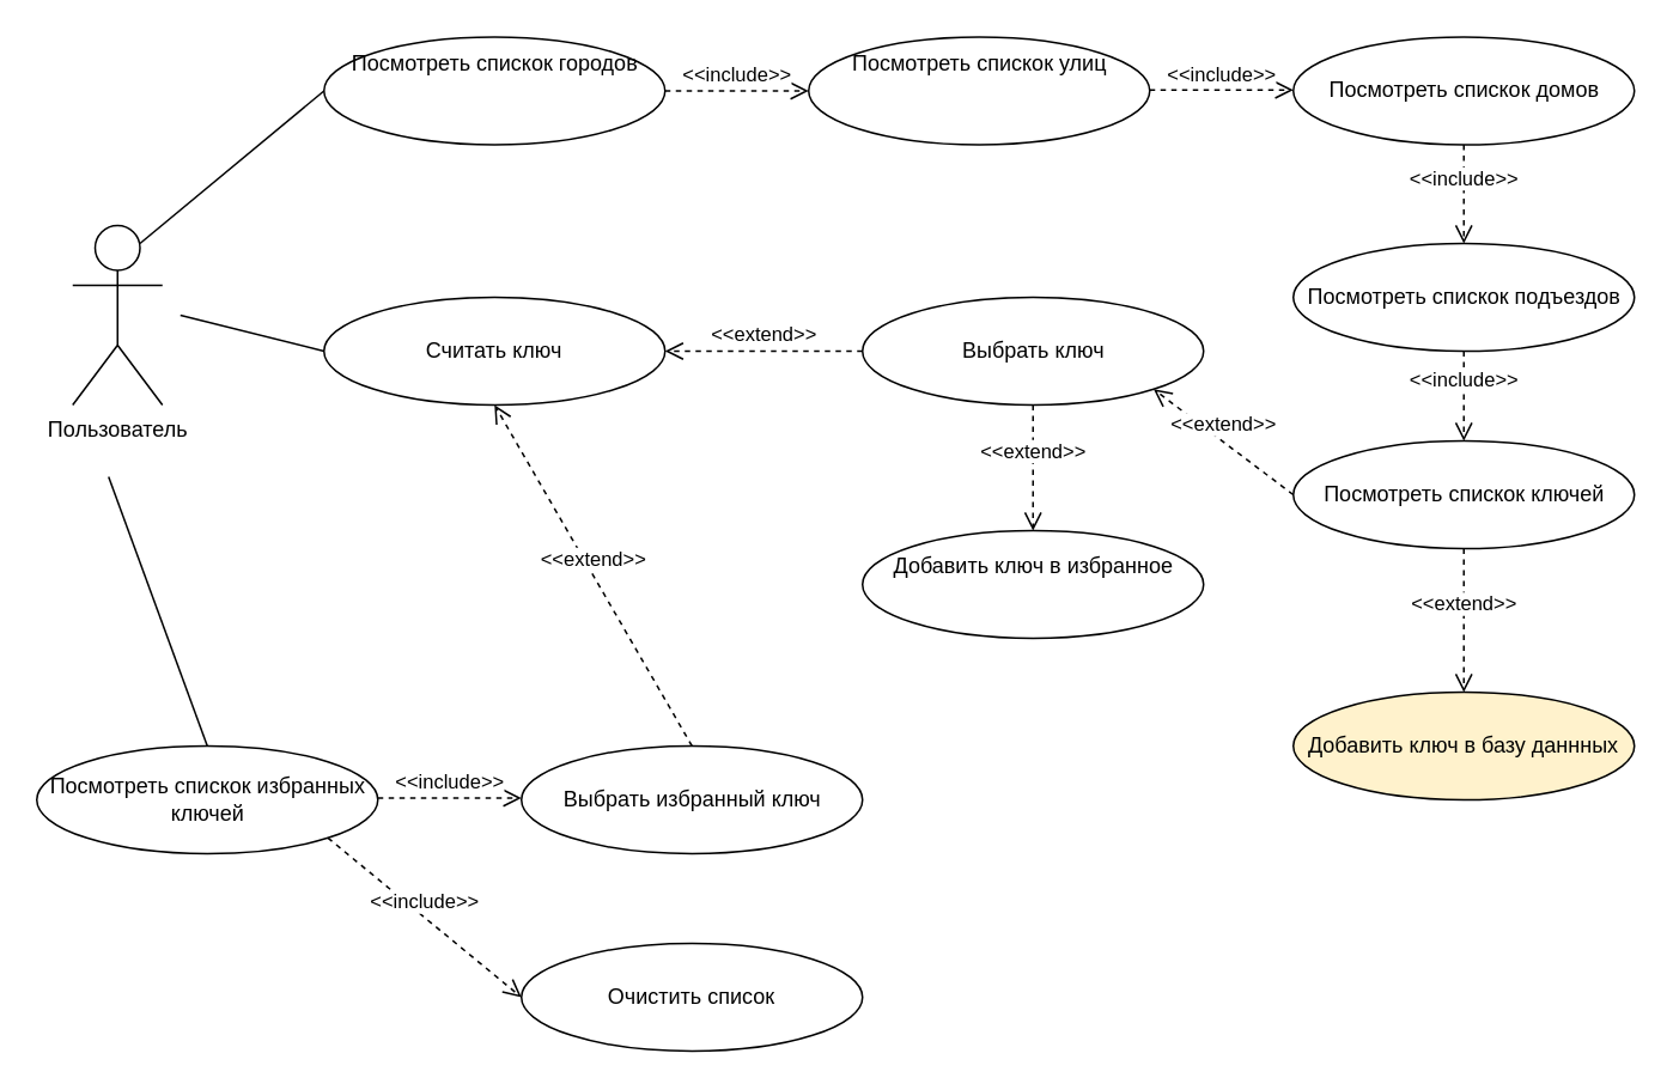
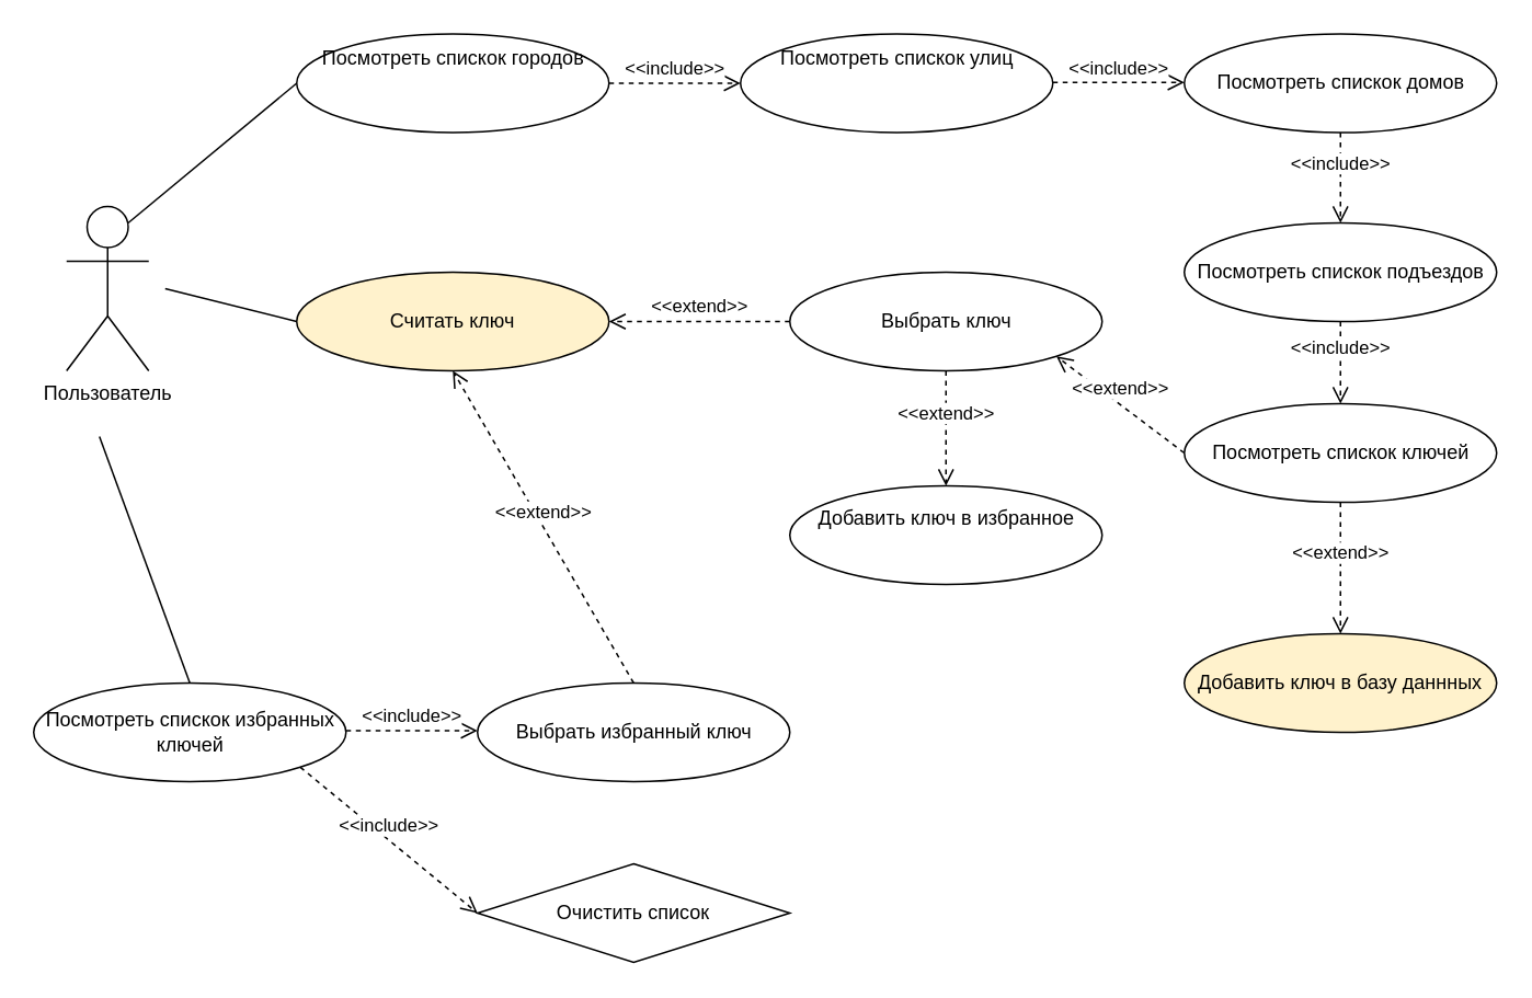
  <mxCell id="0" />
  <mxCell id="1" parent="0" />
  <mxCell id="2" value="Пользователь" style="shape=umlActor;verticalLabelPosition=bottom;labelBackgroundColor=#ffffff;verticalAlign=top;html=1;outlineConnect=0;" parent="1" vertex="1"><mxGeometry x="40" y="125" width="50" height="100" as="geometry" /></mxCell>
  <mxCell id="3" value="" style="ellipse;whiteSpace=wrap;html=1;" parent="1" vertex="1"><mxGeometry x="180" y="20" width="190" height="60" as="geometry" /></mxCell>
  <mxCell id="4" value="Посмотреть спискок городов" style="text;html=1;align=center;verticalAlign=middle;resizable=0;points=[];autosize=1;" parent="1" vertex="1"><mxGeometry x="190" y="25" width="170" height="20" as="geometry" /></mxCell>
  <mxCell id="5" value="" style="ellipse;whiteSpace=wrap;html=1;" parent="1" vertex="1"><mxGeometry x="450" y="20" width="190" height="60" as="geometry" /></mxCell>
  <mxCell id="6" value="Посмотреть спискок улиц" style="text;html=1;align=center;verticalAlign=middle;resizable=0;points=[];autosize=1;" parent="1" vertex="1"><mxGeometry x="465" y="25" width="160" height="20" as="geometry" /></mxCell>
  <mxCell id="7" value="" style="ellipse;whiteSpace=wrap;html=1;" parent="1" vertex="1"><mxGeometry x="720" y="20" width="190" height="60" as="geometry" /></mxCell>
  <mxCell id="8" value="Посмотреть спискок домов" style="text;html=1;align=center;verticalAlign=middle;resizable=0;points=[];autosize=1;" parent="1" vertex="1"><mxGeometry x="730" y="40" width="170" height="20" as="geometry" /></mxCell>
  <mxCell id="9" value="" style="ellipse;whiteSpace=wrap;html=1;" parent="1" vertex="1"><mxGeometry x="720" y="135" width="190" height="60" as="geometry" /></mxCell>
  <mxCell id="10" value="Посмотреть спискок подъездов" style="text;html=1;align=center;verticalAlign=middle;resizable=0;points=[];autosize=1;" parent="1" vertex="1"><mxGeometry x="720" y="155" width="190" height="20" as="geometry" /></mxCell>
  <mxCell id="11" value="" style="ellipse;whiteSpace=wrap;html=1;" parent="1" vertex="1"><mxGeometry x="720" y="245" width="190" height="60" as="geometry" /></mxCell>
  <mxCell id="12" value="Посмотреть спискок ключей" style="text;html=1;align=center;verticalAlign=middle;resizable=0;points=[];autosize=1;" parent="1" vertex="1"><mxGeometry x="730" y="265" width="170" height="20" as="geometry" /></mxCell>
  <mxCell id="13" value="" style="endArrow=none;html=1;exitX=0.75;exitY=0.1;exitDx=0;exitDy=0;exitPerimeter=0;entryX=0;entryY=0.5;entryDx=0;entryDy=0;" parent="1" source="2" target="3" edge="1"><mxGeometry width="50" height="50" relative="1" as="geometry"><mxPoint x="270" y="225" as="sourcePoint" /><mxPoint x="320" y="175" as="targetPoint" /></mxGeometry></mxCell>
  <mxCell id="14" value="&amp;lt;&amp;lt;include&amp;gt;&amp;gt;" style="html=1;verticalAlign=bottom;endArrow=open;dashed=1;endSize=8;exitX=1;exitY=0.5;exitDx=0;exitDy=0;entryX=0;entryY=0.5;entryDx=0;entryDy=0;" parent="1" source="3" target="5" edge="1"><mxGeometry relative="1" as="geometry"><mxPoint x="470" y="145" as="sourcePoint" /><mxPoint x="390" y="145" as="targetPoint" /></mxGeometry></mxCell>
  <mxCell id="15" value="&amp;lt;&amp;lt;include&amp;gt;&amp;gt;" style="html=1;verticalAlign=bottom;endArrow=open;dashed=1;endSize=8;exitX=1;exitY=0.5;exitDx=0;exitDy=0;entryX=0;entryY=0.5;entryDx=0;entryDy=0;" parent="1" edge="1"><mxGeometry relative="1" as="geometry"><mxPoint x="640" y="49.5" as="sourcePoint" /><mxPoint x="720" y="49.5" as="targetPoint" /></mxGeometry></mxCell>
  <mxCell id="16" value="&amp;lt;&amp;lt;include&amp;gt;&amp;gt;" style="html=1;verticalAlign=bottom;endArrow=open;dashed=1;endSize=8;exitX=0.5;exitY=1;exitDx=0;exitDy=0;entryX=0.5;entryY=0;entryDx=0;entryDy=0;" parent="1" source="7" target="9" edge="1"><mxGeometry relative="1" as="geometry"><mxPoint x="390" y="70" as="sourcePoint" /><mxPoint x="470" y="70" as="targetPoint" /></mxGeometry></mxCell>
  <mxCell id="17" value="&amp;lt;&amp;lt;include&amp;gt;&amp;gt;" style="html=1;verticalAlign=bottom;endArrow=open;dashed=1;endSize=8;exitX=0.5;exitY=1;exitDx=0;exitDy=0;entryX=0.5;entryY=0;entryDx=0;entryDy=0;" parent="1" source="9" target="11" edge="1"><mxGeometry relative="1" as="geometry"><mxPoint x="400" y="80" as="sourcePoint" /><mxPoint x="480" y="80" as="targetPoint" /></mxGeometry></mxCell>
- <mxCell id="18" value="Считать ключ" style="ellipse;whiteSpace=wrap;html=1;" parent="1" vertex="1"><mxGeometry x="180" y="165" width="190" height="60" as="geometry" /></mxCell>
+ <mxCell id="18" value="Считать ключ" style="ellipse;whiteSpace=wrap;html=1;fillColor=#fff2cc;" parent="1" vertex="1"><mxGeometry x="180" y="165" width="190" height="60" as="geometry" /></mxCell>
  <mxCell id="19" value="" style="ellipse;whiteSpace=wrap;html=1;" parent="1" vertex="1"><mxGeometry x="20" y="415" width="190" height="60" as="geometry" /></mxCell>
  <mxCell id="20" value="Посмотреть спискок избранных&lt;br&gt;ключей" style="text;html=1;align=center;verticalAlign=middle;resizable=0;points=[];autosize=1;" parent="1" vertex="1"><mxGeometry x="20" y="430" width="190" height="30" as="geometry" /></mxCell>
  <mxCell id="21" value="Добавить ключ в базу даннных" style="ellipse;whiteSpace=wrap;html=1;fillColor=#fff2cc;" parent="1" vertex="1"><mxGeometry x="720" y="385" width="190" height="60" as="geometry" /></mxCell>
  <mxCell id="22" value="&amp;lt;&amp;lt;extend&amp;gt;&amp;gt;" style="html=1;verticalAlign=bottom;endArrow=open;dashed=1;endSize=8;exitX=0.5;exitY=1;exitDx=0;exitDy=0;entryX=0.5;entryY=0;entryDx=0;entryDy=0;" parent="1" source="11" target="21" edge="1"><mxGeometry relative="1" as="geometry"><mxPoint x="789.995" y="305.003" as="sourcePoint" /><mxPoint x="732.82" y="263.79" as="targetPoint" /></mxGeometry></mxCell>
  <mxCell id="23" value="&amp;lt;&amp;lt;extend&amp;gt;&amp;gt;" style="html=1;verticalAlign=bottom;endArrow=open;dashed=1;endSize=8;entryX=1;entryY=1;entryDx=0;entryDy=0;" parent="1" target="24" edge="1"><mxGeometry relative="1" as="geometry"><mxPoint x="720" y="275" as="sourcePoint" /><mxPoint x="800" y="355" as="targetPoint" /></mxGeometry></mxCell>
  <mxCell id="24" value="" style="ellipse;whiteSpace=wrap;html=1;" parent="1" vertex="1"><mxGeometry x="480" y="165" width="190" height="60" as="geometry" /></mxCell>
  <mxCell id="25" value="Выбрать ключ" style="text;html=1;align=center;verticalAlign=middle;resizable=0;points=[];autosize=1;" parent="1" vertex="1"><mxGeometry x="530" y="185" width="90" height="20" as="geometry" /></mxCell>
  <mxCell id="26" value="" style="endArrow=none;html=1;entryX=0;entryY=0.5;entryDx=0;entryDy=0;" parent="1" target="18" edge="1"><mxGeometry width="50" height="50" relative="1" as="geometry"><mxPoint x="100" y="175" as="sourcePoint" /><mxPoint x="200" y="245" as="targetPoint" /></mxGeometry></mxCell>
  <mxCell id="27" value="" style="endArrow=none;html=1;entryX=0.5;entryY=0;entryDx=0;entryDy=0;" parent="1" target="19" edge="1"><mxGeometry width="50" height="50" relative="1" as="geometry"><mxPoint x="60" y="265" as="sourcePoint" /><mxPoint x="190" y="225" as="targetPoint" /></mxGeometry></mxCell>
  <mxCell id="28" value="&amp;lt;&amp;lt;extend&amp;gt;&amp;gt;" style="html=1;verticalAlign=bottom;endArrow=open;dashed=1;endSize=8;exitX=0;exitY=0.5;exitDx=0;exitDy=0;entryX=1;entryY=0.5;entryDx=0;entryDy=0;" parent="1" source="24" target="18" edge="1"><mxGeometry relative="1" as="geometry"><mxPoint x="440" y="235" as="sourcePoint" /><mxPoint x="360" y="235" as="targetPoint" /></mxGeometry></mxCell>
  <mxCell id="29" value="" style="ellipse;whiteSpace=wrap;html=1;" parent="1" vertex="1"><mxGeometry x="480" y="295" width="190" height="60" as="geometry" /></mxCell>
  <mxCell id="30" value="Добавить ключ в избранное" style="text;html=1;align=center;verticalAlign=middle;resizable=0;points=[];autosize=1;" parent="1" vertex="1"><mxGeometry x="490" y="305" width="170" height="20" as="geometry" /></mxCell>
  <mxCell id="31" value="&amp;lt;&amp;lt;extend&amp;gt;&amp;gt;" style="html=1;verticalAlign=bottom;endArrow=open;dashed=1;endSize=8;exitX=0.5;exitY=1;exitDx=0;exitDy=0;entryX=0.5;entryY=0;entryDx=0;entryDy=0;" parent="1" source="24" target="29" edge="1"><mxGeometry relative="1" as="geometry"><mxPoint x="490" y="205" as="sourcePoint" /><mxPoint x="380" y="205" as="targetPoint" /></mxGeometry></mxCell>
  <mxCell id="32" value="" style="ellipse;whiteSpace=wrap;html=1;" parent="1" vertex="1"><mxGeometry x="290" y="415" width="190" height="60" as="geometry" /></mxCell>
  <mxCell id="33" value="Выбрать избранный ключ" style="text;html=1;align=center;verticalAlign=middle;resizable=0;points=[];autosize=1;" parent="1" vertex="1"><mxGeometry x="305" y="435" width="160" height="20" as="geometry" /></mxCell>
  <mxCell id="34" value="&amp;lt;&amp;lt;include&amp;gt;&amp;gt;" style="html=1;verticalAlign=bottom;endArrow=open;dashed=1;endSize=8;exitX=1;exitY=0.5;exitDx=0;exitDy=0;entryX=0;entryY=0.5;entryDx=0;entryDy=0;" parent="1" edge="1"><mxGeometry relative="1" as="geometry"><mxPoint x="210" y="444" as="sourcePoint" /><mxPoint x="290" y="444" as="targetPoint" /></mxGeometry></mxCell>
  <mxCell id="35" value="&amp;lt;&amp;lt;extend&amp;gt;&amp;gt;" style="html=1;verticalAlign=bottom;endArrow=open;dashed=1;endSize=8;exitX=0.5;exitY=0;exitDx=0;exitDy=0;entryX=0.5;entryY=1;entryDx=0;entryDy=0;" parent="1" source="32" target="18" edge="1"><mxGeometry relative="1" as="geometry"><mxPoint x="490" y="205" as="sourcePoint" /><mxPoint x="380" y="205" as="targetPoint" /></mxGeometry></mxCell>
- <mxCell id="36" value="Очистить список" style="ellipse;whiteSpace=wrap;html=1;" vertex="1" parent="1"><mxGeometry x="290" y="525" width="190" height="60" as="geometry" /></mxCell>
+ <mxCell id="36" value="Очистить список" style="rhombus;whiteSpace=wrap;html=1;" vertex="1" parent="1"><mxGeometry x="290" y="525" width="190" height="60" as="geometry" /></mxCell>
  <mxCell id="37" value="&amp;lt;&amp;lt;include&amp;gt;&amp;gt;" style="html=1;verticalAlign=bottom;endArrow=open;dashed=1;endSize=8;exitX=1;exitY=1;exitDx=0;exitDy=0;entryX=0;entryY=0.5;entryDx=0;entryDy=0;" edge="1" parent="1" source="19" target="36"><mxGeometry relative="1" as="geometry"><mxPoint x="220" y="454" as="sourcePoint" /><mxPoint x="300" y="454" as="targetPoint" /></mxGeometry></mxCell>
